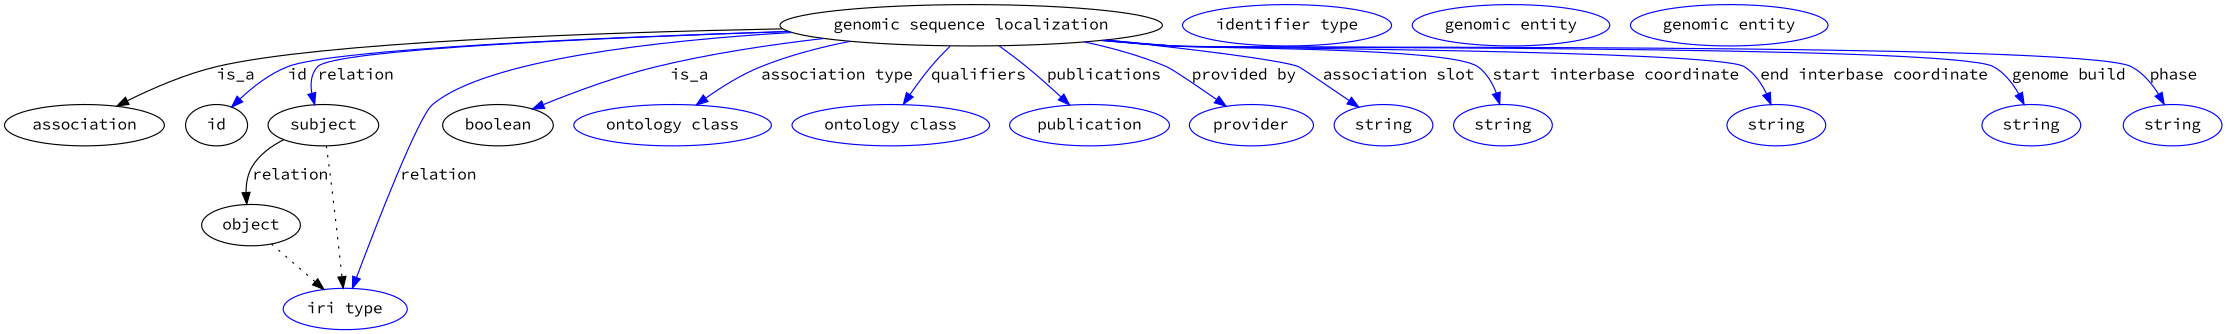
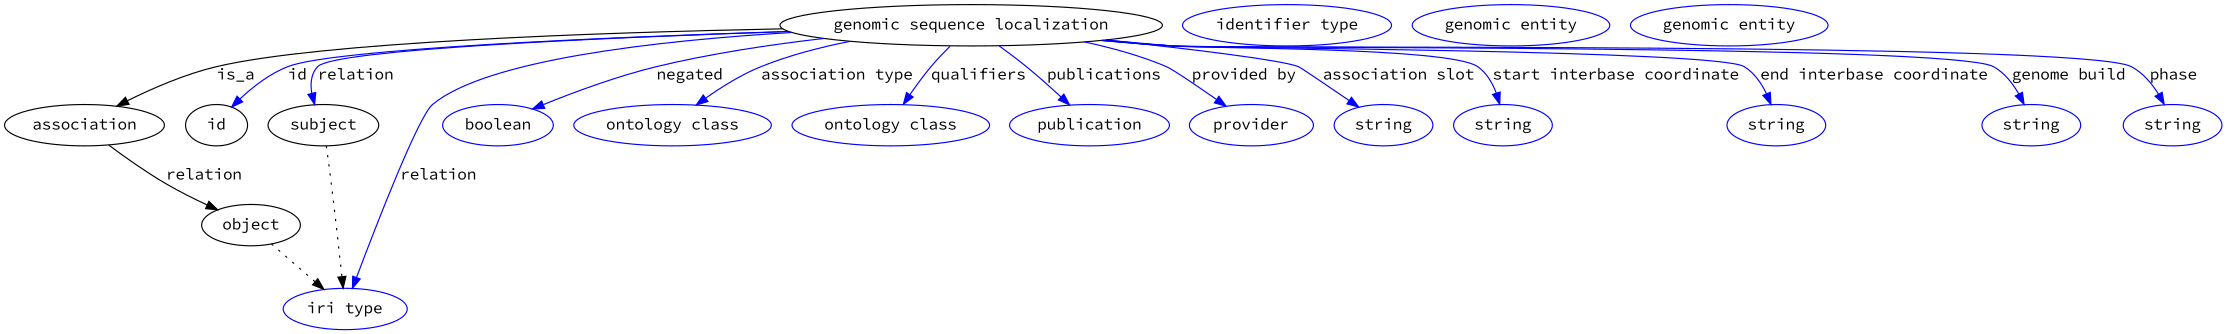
  digraph {
    fontname="Source Code Pro"
    node [fontname="Source Code Pro" color=blue]
    edge [fontname="Source Code Pro" color=blue style=solid]
    n1 [height=0.5 label="genomic sequence localization" width=3.2955 color=""]
    association [height=0.5 width=1.3723 color=""]
    id [height=0.5 width=0.75 color=""]
    subject [height=0.5 width=0.97656 color=""]
    n5 [height=0.5 label="iri type" width=0.9834]
-   n6 [color=black height=0.5 label=boolean width=1.0584]
+   n6 [height=0.5 label=boolean width=1.0584]
    n7 [height=0.5 label="ontology class" width=1.6931]
    n8 [height=0.5 label="ontology class" width=1.6931]
    n9 [height=0.5 label=publication width=1.3859]
    n10 [height=0.5 label=provider width=1.1129]
    n11 [height=0.5 label=string width=0.8403]
    n12 [height=0.5 label=string width=0.8403]
    n13 [height=0.5 label=string width=0.8403]
    n14 [height=0.5 label=string width=0.8403]
    n15 [height=0.5 label=string width=0.8403]
    object [height=0.5 width=0.88096 color=""]
    n17 [height=0.5 label="identifier type" width=1.652]
    n18 [height=0.5 label="genomic entity" width=1.7475]
    n19 [height=0.5 label="genomic entity" width=1.7475]
    n1 -> association [label=is_a color="" style=""]
    n1 -> id [label=id]
    n1 -> subject [label=relation]
    n1 -> n5 [label=relation]
-   n1 -> n6 [label=is_a]
+   n1 -> n6 [label=negated]
    n1 -> n7 [label="association type"]
    n1 -> n8 [label=qualifiers]
    n1 -> n9 [label=publications]
    n1 -> n10 [label="provided by"]
    n1 -> n11 [label="association slot"]
    n1 -> n12 [label="start interbase coordinate"]
    n1 -> n13 [label="end interbase coordinate"]
    n1 -> n14 [label="genome build"]
    n1 -> n15 [label=phase]
    subject -> n5 [style=dotted color=""]
-   subject -> object [label=relation color="" style=""]
+   association -> object [label=relation color="" style=""]
    object -> n5 [style=dotted color=""]
  }
